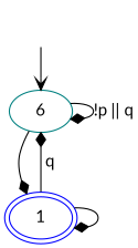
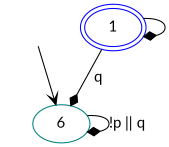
  digraph {
    fontname=Lato
    node [fontname=Lato]
    edge [arrowhead=diamond fontname=Lato]
    "" [style=invis]
    n2 [color=teal label=6]
    1 [color=blue peripheries=2]
    "" -> n2 [arrowhead=vee]
    n2 -> n2 [label="!p || q"]
-   n2 -> 1 [label="    "]
    1 -> n2 [label=" q"]
    1 -> 1
  }
